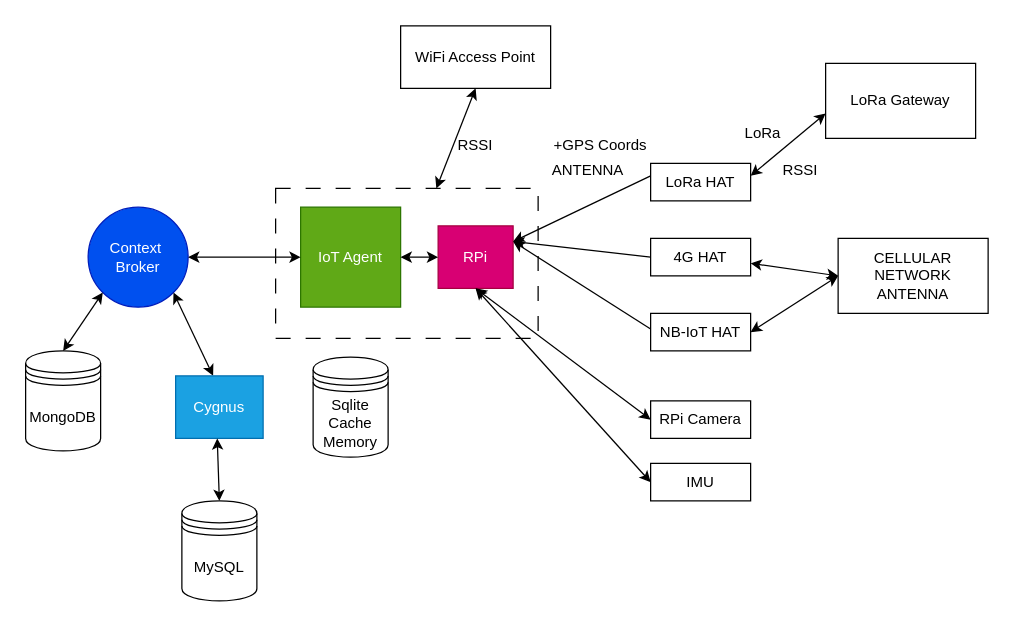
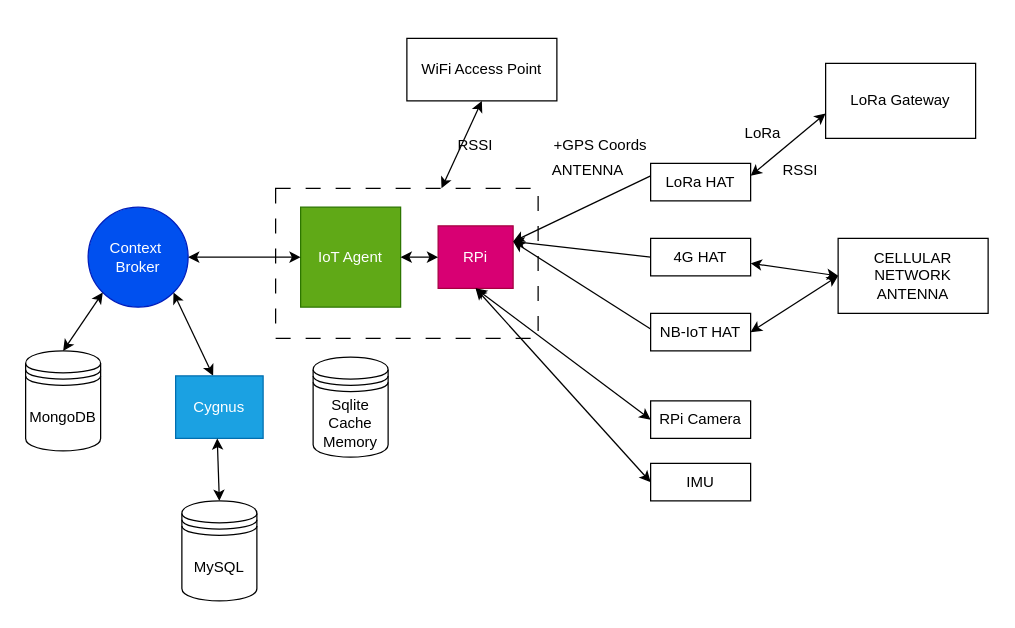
  <mxCell id="0" />
  <mxCell id="1" parent="0" />
  <mxCell id="2" value="RPi" style="rounded=0;whiteSpace=wrap;html=1;fillColor=#d80073;fontColor=#ffffff;strokeColor=#A50040;" parent="1" vertex="1"><mxGeometry x="350" y="180" width="60" height="50" as="geometry" /></mxCell>
  <mxCell id="3" value="LoRa HAT" style="rounded=0;whiteSpace=wrap;html=1;" parent="1" vertex="1"><mxGeometry x="520" y="130" width="80" height="30" as="geometry" /></mxCell>
  <mxCell id="4" value="4G HAT" style="rounded=0;whiteSpace=wrap;html=1;" parent="1" vertex="1"><mxGeometry x="520" y="190" width="80" height="30" as="geometry" /></mxCell>
  <mxCell id="5" value="NB-IoT HAT" style="rounded=0;whiteSpace=wrap;html=1;" parent="1" vertex="1"><mxGeometry x="520" y="250" width="80" height="30" as="geometry" /></mxCell>
  <mxCell id="6" value="RPi Camera" style="rounded=0;whiteSpace=wrap;html=1;" parent="1" vertex="1"><mxGeometry x="520" y="320" width="80" height="30" as="geometry" /></mxCell>
  <mxCell id="7" value="IMU" style="rounded=0;whiteSpace=wrap;html=1;" parent="1" vertex="1"><mxGeometry x="520" y="370" width="80" height="30" as="geometry" /></mxCell>
  <mxCell id="8" value="" style="endArrow=classic;html=1;entryX=1;entryY=0.25;entryDx=0;entryDy=0;" parent="1" target="2" edge="1"><mxGeometry width="50" height="50" relative="1" as="geometry"><mxPoint x="520" y="140" as="sourcePoint" /><mxPoint x="460" y="190" as="targetPoint" /></mxGeometry></mxCell>
  <mxCell id="9" value="" style="endArrow=classic;html=1;exitX=0;exitY=0.5;exitDx=0;exitDy=0;entryX=1;entryY=0.25;entryDx=0;entryDy=0;" parent="1" source="4" target="2" edge="1"><mxGeometry width="50" height="50" relative="1" as="geometry"><mxPoint x="530" y="150" as="sourcePoint" /><mxPoint x="460" y="203" as="targetPoint" /></mxGeometry></mxCell>
  <mxCell id="10" value="" style="endArrow=classic;html=1;exitX=0;exitY=0.5;exitDx=0;exitDy=0;entryX=1;entryY=0.25;entryDx=0;entryDy=0;" parent="1" target="2" edge="1"><mxGeometry width="50" height="50" relative="1" as="geometry"><mxPoint x="520" y="262.5" as="sourcePoint" /><mxPoint x="450" y="200" as="targetPoint" /></mxGeometry></mxCell>
  <mxCell id="11" value="&lt;p style=&quot;line-height: 0%;&quot;&gt;ANTENNA&lt;/p&gt;" style="rounded=0;whiteSpace=wrap;html=1;strokeColor=none;fillColor=none;" parent="1" vertex="1"><mxGeometry x="430" y="120" width="80" height="30" as="geometry" /></mxCell>
  <mxCell id="12" value="LoRa Gateway" style="rounded=0;whiteSpace=wrap;html=1;fillColor=none;" parent="1" vertex="1"><mxGeometry x="660" y="50" width="120" height="60" as="geometry" /></mxCell>
  <mxCell id="13" value="&lt;p style=&quot;line-height: 0%;&quot;&gt;LoRa&lt;/p&gt;" style="rounded=0;whiteSpace=wrap;html=1;strokeColor=none;fillColor=none;" parent="1" vertex="1"><mxGeometry x="570" y="90" width="80" height="30" as="geometry" /></mxCell>
  <mxCell id="14" value="" style="endArrow=classic;startArrow=classic;html=1;exitX=1;exitY=0.333;exitDx=0;exitDy=0;exitPerimeter=0;" parent="1" source="3" edge="1"><mxGeometry width="50" height="50" relative="1" as="geometry"><mxPoint x="610" y="140" as="sourcePoint" /><mxPoint x="660" y="90" as="targetPoint" /></mxGeometry></mxCell>
  <mxCell id="15" value="&lt;p style=&quot;line-height: 0%;&quot;&gt;RSSI&lt;/p&gt;" style="rounded=0;whiteSpace=wrap;html=1;strokeColor=none;fillColor=none;" parent="1" vertex="1"><mxGeometry x="600" y="120" width="80" height="30" as="geometry" /></mxCell>
- <mxCell id="16" value="WiFi Access Point" style="rounded=0;whiteSpace=wrap;html=1;fillColor=none;" parent="1" vertex="1"><mxGeometry x="320" y="20" width="120" height="50" as="geometry" /></mxCell>
+ <mxCell id="16" value="WiFi Access Point" style="rounded=0;whiteSpace=wrap;html=1;fillColor=none;" parent="1" vertex="1"><mxGeometry x="325" y="30" width="120" height="50" as="geometry" /></mxCell>
  <mxCell id="17" value="&lt;p style=&quot;line-height: 0%;&quot;&gt;RSSI&lt;/p&gt;" style="rounded=0;whiteSpace=wrap;html=1;strokeColor=none;fillColor=none;" parent="1" vertex="1"><mxGeometry x="340" y="100" width="80" height="30" as="geometry" /></mxCell>
  <mxCell id="18" value="CELLULAR NETWORK ANTENNA" style="rounded=0;whiteSpace=wrap;html=1;fillColor=none;" parent="1" vertex="1"><mxGeometry x="670" y="190" width="120" height="60" as="geometry" /></mxCell>
  <mxCell id="19" value="" style="endArrow=classic;startArrow=classic;html=1;exitX=1;exitY=0.333;exitDx=0;exitDy=0;exitPerimeter=0;entryX=0;entryY=0.5;entryDx=0;entryDy=0;" parent="1" target="18" edge="1"><mxGeometry width="50" height="50" relative="1" as="geometry"><mxPoint x="600" y="209.99" as="sourcePoint" /><mxPoint x="660" y="160" as="targetPoint" /></mxGeometry></mxCell>
  <mxCell id="20" value="" style="endArrow=classic;startArrow=classic;html=1;exitX=1;exitY=0.5;exitDx=0;exitDy=0;entryX=0;entryY=0.5;entryDx=0;entryDy=0;" parent="1" source="5" target="18" edge="1"><mxGeometry width="50" height="50" relative="1" as="geometry"><mxPoint x="610" y="219.99" as="sourcePoint" /><mxPoint x="680" y="230" as="targetPoint" /></mxGeometry></mxCell>
  <mxCell id="21" value="" style="endArrow=classic;startArrow=classic;html=1;entryX=0.5;entryY=1;entryDx=0;entryDy=0;" parent="1" source="36" target="16" edge="1"><mxGeometry width="50" height="50" relative="1" as="geometry"><mxPoint x="280" y="120" as="sourcePoint" /><mxPoint x="350" y="75" as="targetPoint" /></mxGeometry></mxCell>
  <mxCell id="22" value="&lt;p style=&quot;line-height: 0%;&quot;&gt;+GPS Coords&lt;/p&gt;" style="rounded=0;whiteSpace=wrap;html=1;strokeColor=none;fillColor=none;" parent="1" vertex="1"><mxGeometry x="440" y="100" width="80" height="30" as="geometry" /></mxCell>
  <mxCell id="23" value="" style="endArrow=classic;startArrow=classic;html=1;entryX=0;entryY=0.5;entryDx=0;entryDy=0;exitX=0.5;exitY=1;exitDx=0;exitDy=0;" parent="1" source="2" target="6" edge="1"><mxGeometry width="50" height="50" relative="1" as="geometry"><mxPoint x="440" y="260" as="sourcePoint" /><mxPoint x="490" y="210" as="targetPoint" /></mxGeometry></mxCell>
  <mxCell id="24" value="" style="endArrow=classic;startArrow=classic;html=1;entryX=0;entryY=0.5;entryDx=0;entryDy=0;" parent="1" edge="1"><mxGeometry width="50" height="50" relative="1" as="geometry"><mxPoint x="380" y="230" as="sourcePoint" /><mxPoint x="520" y="385" as="targetPoint" /></mxGeometry></mxCell>
  <mxCell id="25" value="IoT Agent" style="whiteSpace=wrap;html=1;aspect=fixed;fillColor=#60a917;fontColor=#ffffff;strokeColor=#2D7600;" parent="1" vertex="1"><mxGeometry x="240" y="165" width="80" height="80" as="geometry" /></mxCell>
  <mxCell id="26" value="" style="endArrow=classic;startArrow=classic;html=1;entryX=1;entryY=0.5;entryDx=0;entryDy=0;exitX=0;exitY=0.5;exitDx=0;exitDy=0;" parent="1" source="2" target="25" edge="1"><mxGeometry width="50" height="50" relative="1" as="geometry"><mxPoint x="410" y="260" as="sourcePoint" /><mxPoint x="460" y="210" as="targetPoint" /></mxGeometry></mxCell>
  <mxCell id="27" value="Sqlite Cache Memory" style="shape=datastore;whiteSpace=wrap;html=1;fillColor=none;" parent="1" vertex="1"><mxGeometry x="250" y="285" width="60" height="80" as="geometry" /></mxCell>
  <mxCell id="28" value="Context&amp;nbsp;&lt;br&gt;Broker" style="ellipse;whiteSpace=wrap;html=1;aspect=fixed;fillColor=#0050ef;fontColor=#ffffff;strokeColor=#001DBC;" parent="1" vertex="1"><mxGeometry x="70" y="165" width="80" height="80" as="geometry" /></mxCell>
  <mxCell id="29" value="MongoDB" style="shape=datastore;whiteSpace=wrap;html=1;fillColor=none;" parent="1" vertex="1"><mxGeometry x="20" y="280" width="60" height="80" as="geometry" /></mxCell>
  <mxCell id="30" value="" style="endArrow=classic;startArrow=classic;html=1;entryX=0;entryY=1;entryDx=0;entryDy=0;exitX=0.5;exitY=0;exitDx=0;exitDy=0;" parent="1" source="29" target="28" edge="1"><mxGeometry width="50" height="50" relative="1" as="geometry"><mxPoint x="109.47" y="275" as="sourcePoint" /><mxPoint x="109.47" y="240" as="targetPoint" /></mxGeometry></mxCell>
  <mxCell id="31" value="MySQL" style="shape=datastore;whiteSpace=wrap;html=1;fillColor=none;" parent="1" vertex="1"><mxGeometry x="145" y="400" width="60" height="80" as="geometry" /></mxCell>
  <mxCell id="32" value="" style="endArrow=classic;startArrow=classic;html=1;entryX=1;entryY=1;entryDx=0;entryDy=0;" parent="1" target="28" edge="1"><mxGeometry width="50" height="50" relative="1" as="geometry"><mxPoint x="170" y="300" as="sourcePoint" /><mxPoint x="91.716" y="243.284" as="targetPoint" /></mxGeometry></mxCell>
  <mxCell id="33" value="Cygnus" style="rounded=0;whiteSpace=wrap;html=1;fillColor=#1ba1e2;fontColor=#ffffff;strokeColor=#006EAF;" parent="1" vertex="1"><mxGeometry x="140" y="300" width="70" height="50" as="geometry" /></mxCell>
  <mxCell id="34" value="" style="endArrow=classic;startArrow=classic;html=1;entryX=1;entryY=1;entryDx=0;entryDy=0;exitX=0.5;exitY=0;exitDx=0;exitDy=0;" parent="1" source="31" edge="1"><mxGeometry width="50" height="50" relative="1" as="geometry"><mxPoint x="205" y="416.72" as="sourcePoint" /><mxPoint x="173.284" y="350.004" as="targetPoint" /></mxGeometry></mxCell>
  <mxCell id="35" value="" style="endArrow=classic;startArrow=classic;html=1;exitX=1;exitY=0.5;exitDx=0;exitDy=0;" parent="1" source="28" edge="1"><mxGeometry width="50" height="50" relative="1" as="geometry"><mxPoint x="270" y="250" as="sourcePoint" /><mxPoint x="240" y="205" as="targetPoint" /></mxGeometry></mxCell>
  <mxCell id="36" value="" style="rounded=0;whiteSpace=wrap;html=1;dashed=1;dashPattern=12 12;fillColor=none;" vertex="1" parent="1"><mxGeometry x="220" y="150" width="210" height="120" as="geometry" /></mxCell>
